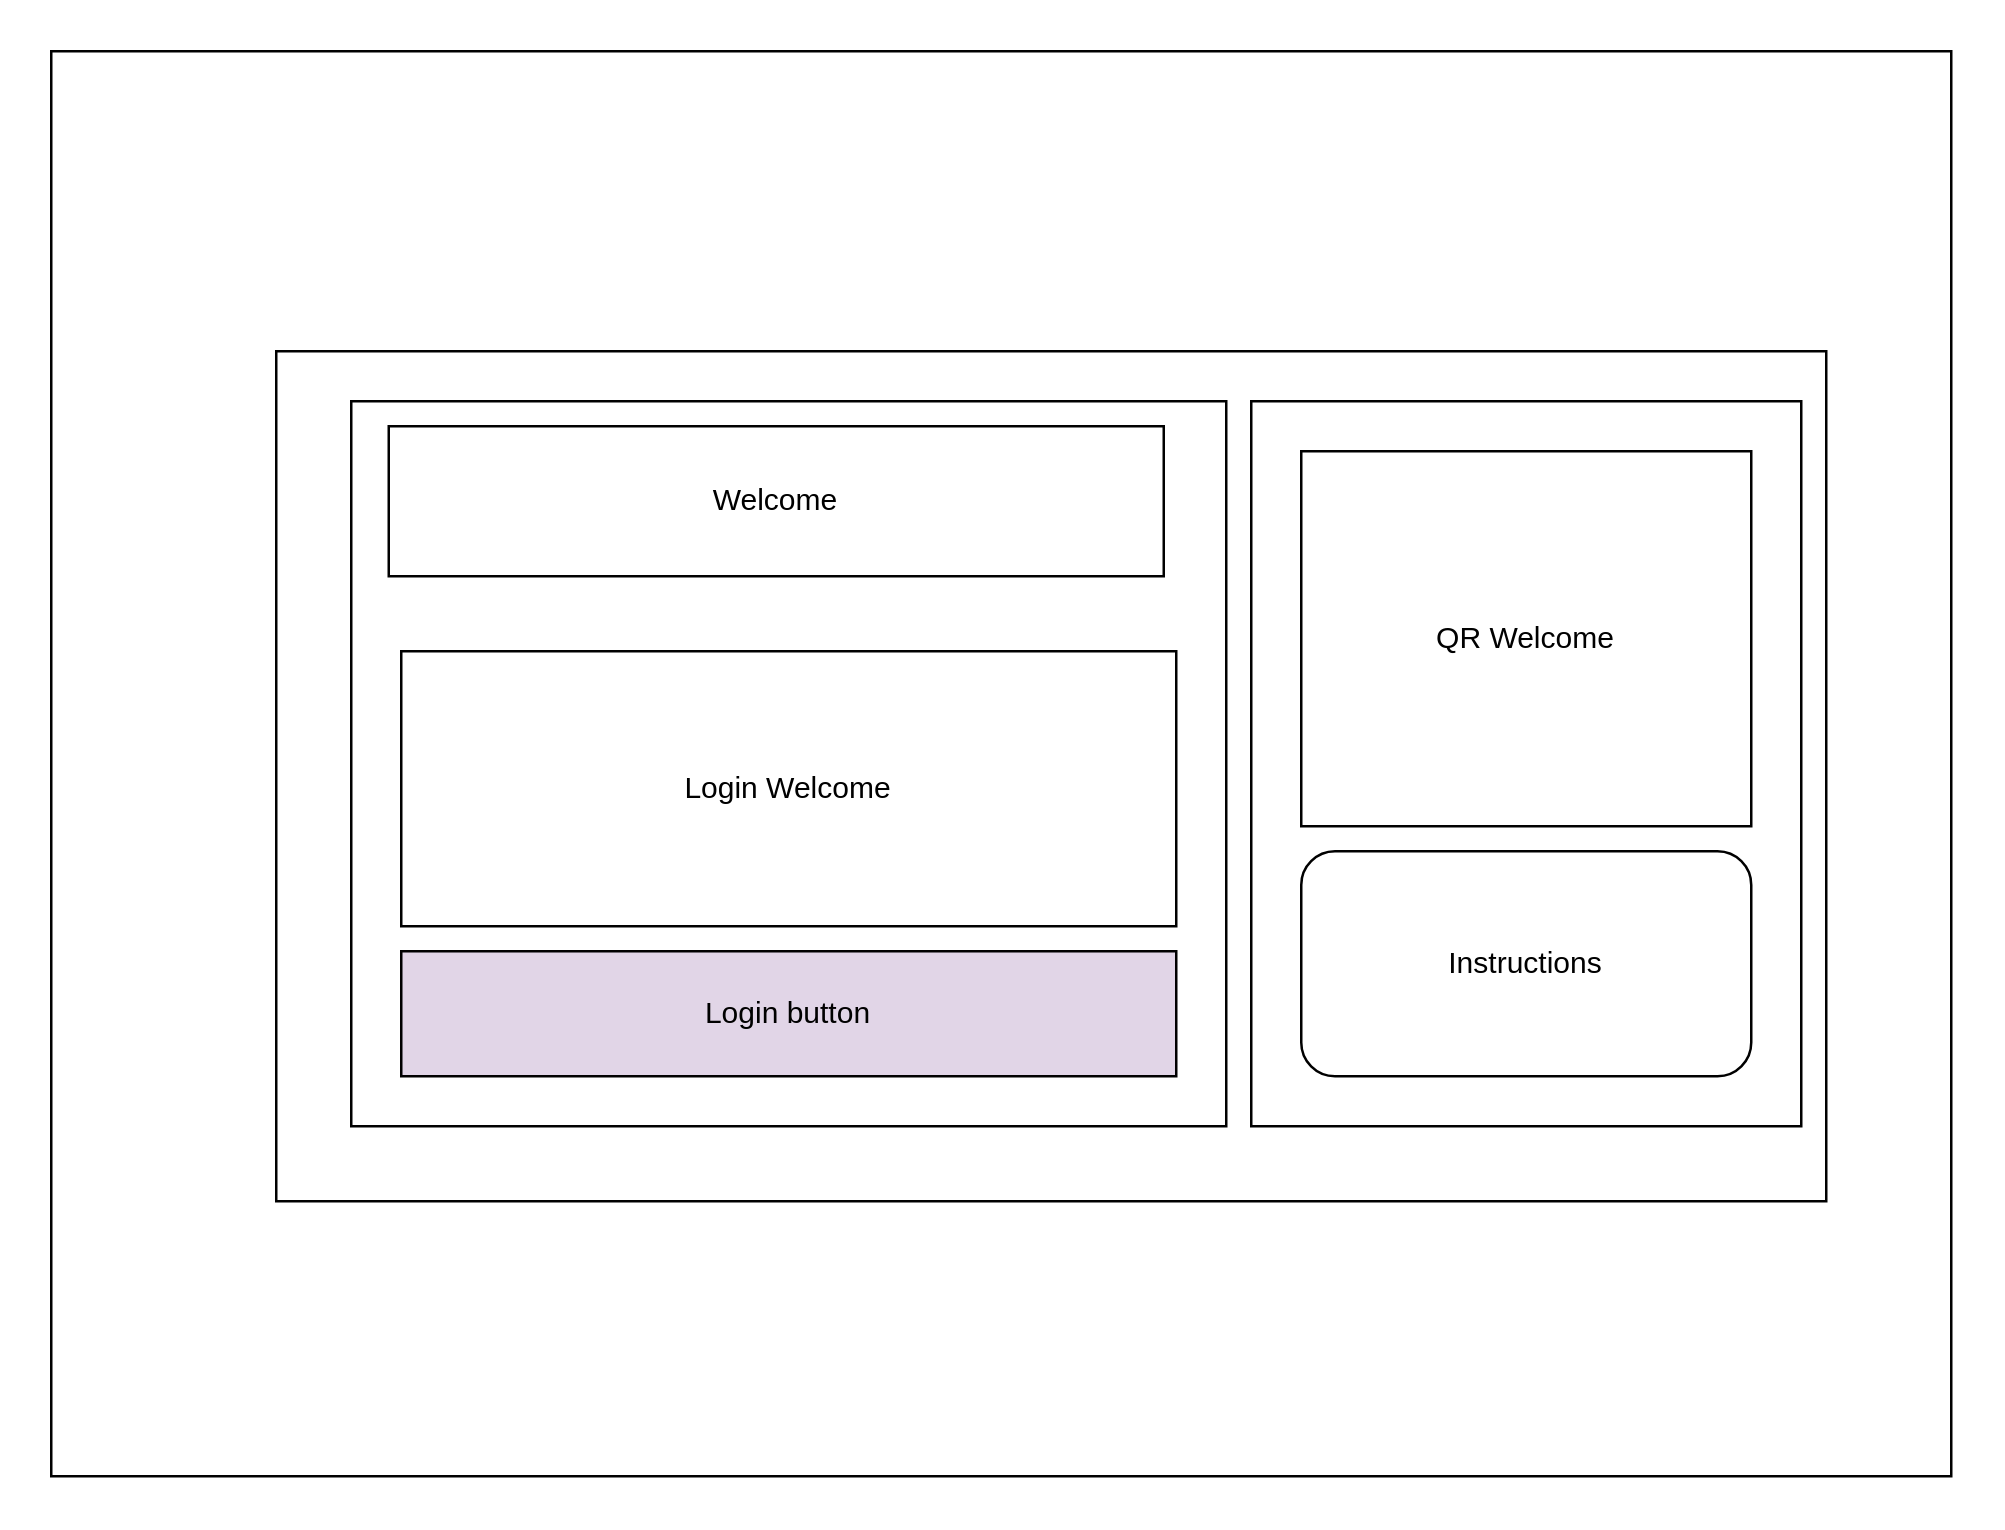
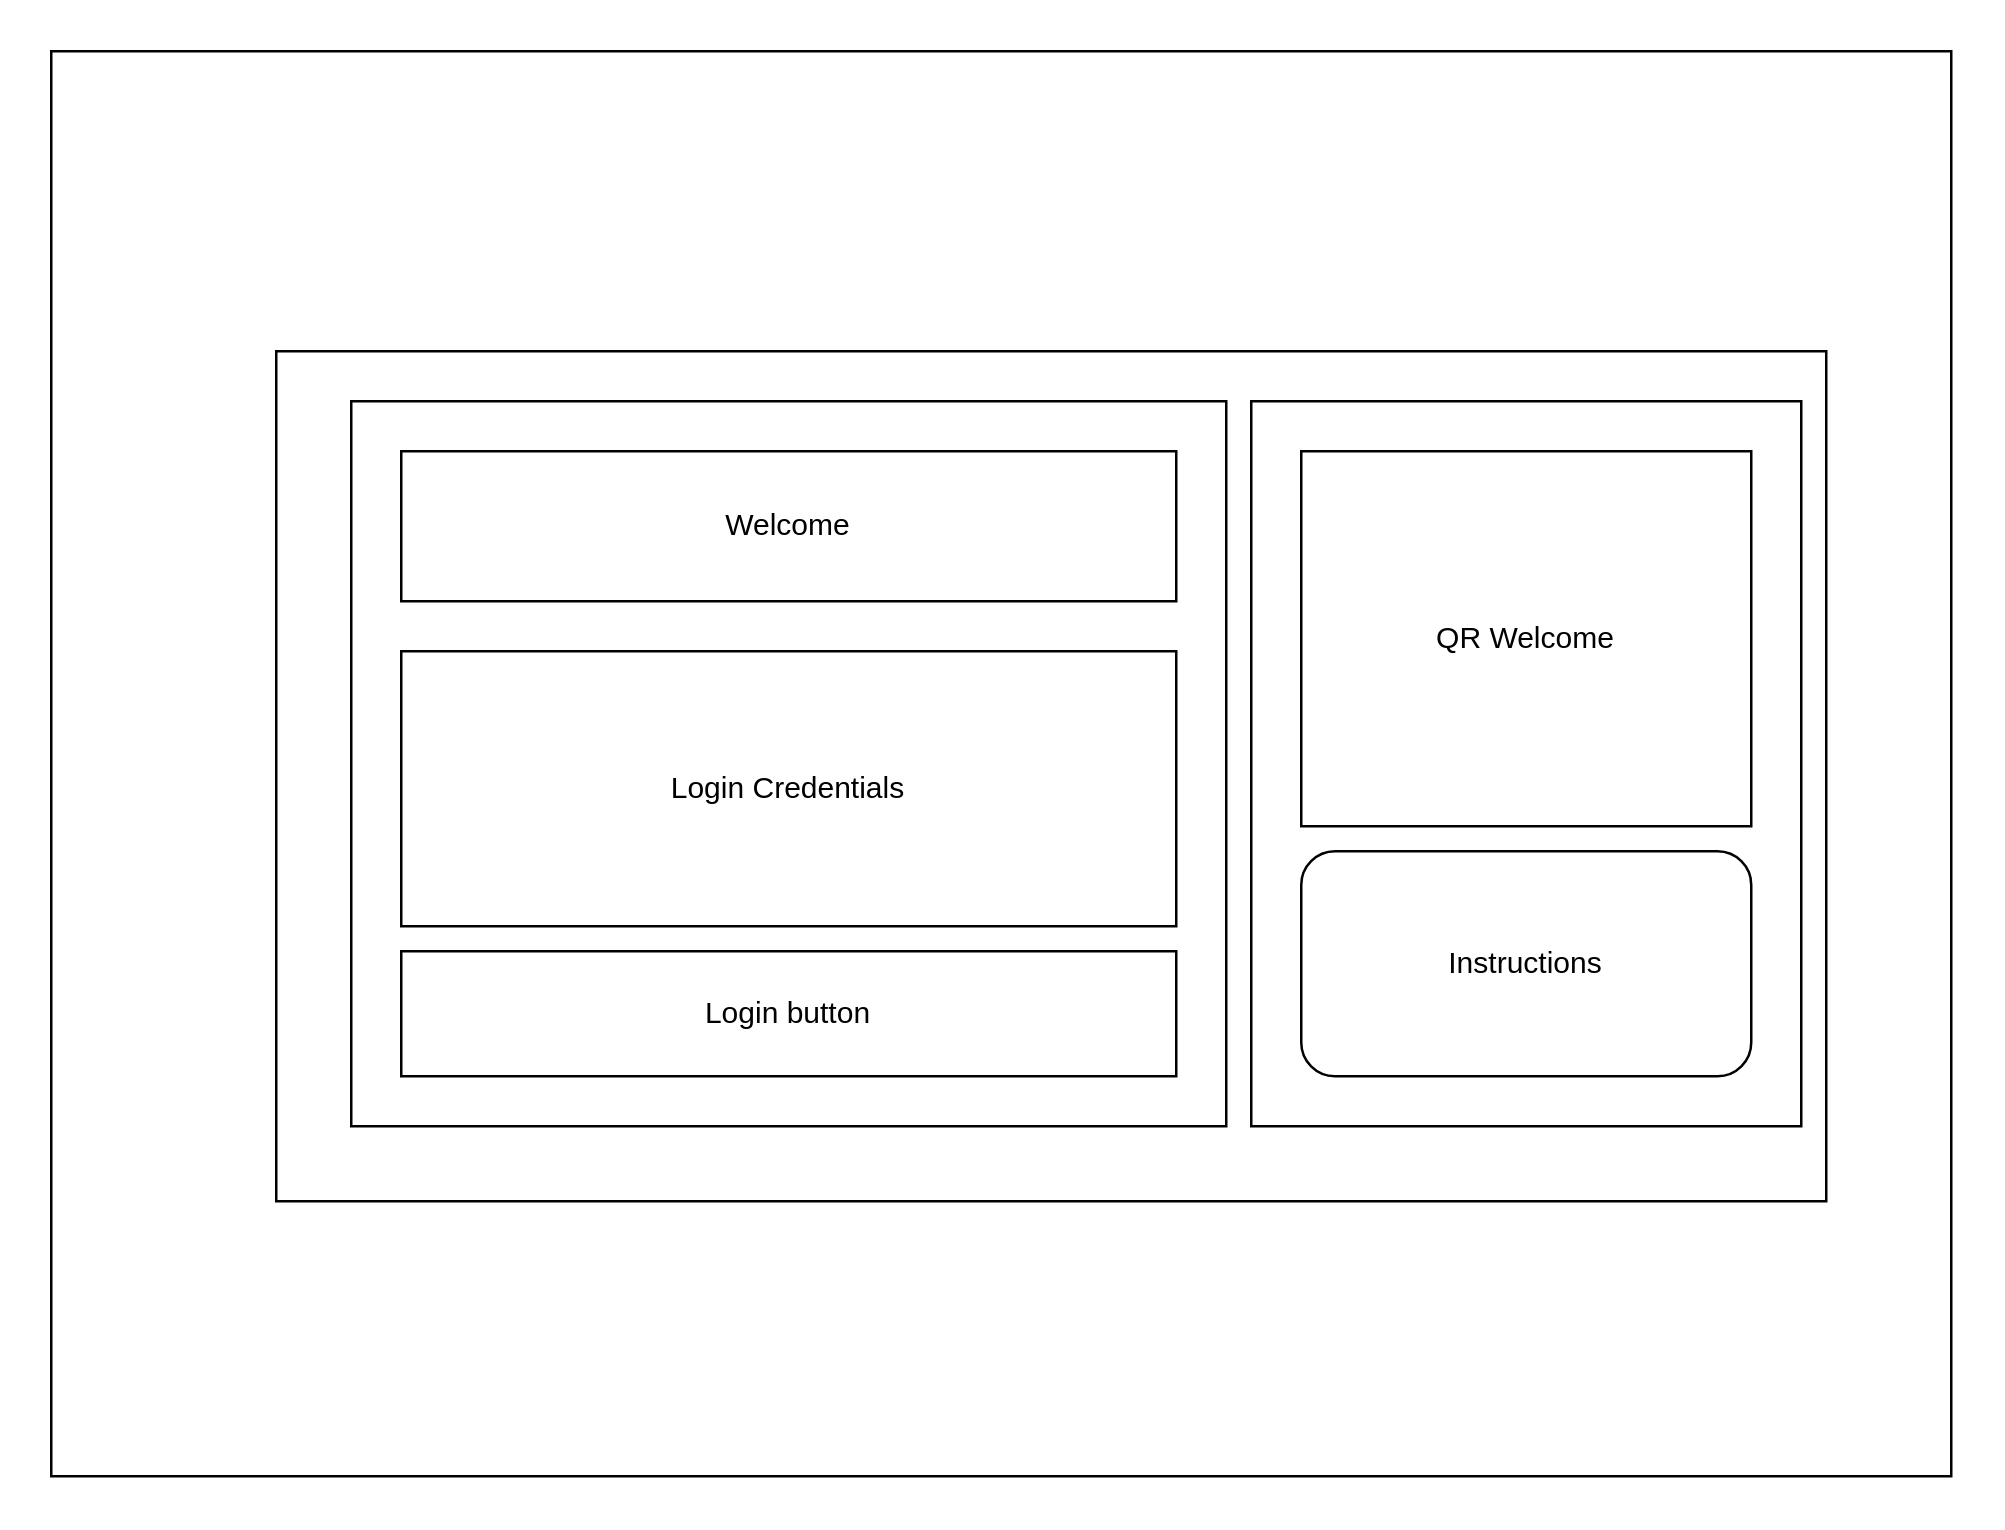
  <mxCell id="0" />
  <mxCell id="1" parent="0" />
  <mxCell id="2" value="" style="rounded=0;whiteSpace=wrap;html=1;" vertex="1" parent="1"><mxGeometry x="20" y="20" width="760" height="570" as="geometry" /></mxCell>
  <mxCell id="3" value="" style="rounded=0;whiteSpace=wrap;html=1;" vertex="1" parent="1"><mxGeometry x="110" y="140" width="620" height="340" as="geometry" /></mxCell>
  <mxCell id="4" value="" style="rounded=0;whiteSpace=wrap;html=1;" vertex="1" parent="1"><mxGeometry x="140" y="160" width="350" height="290" as="geometry" /></mxCell>
  <mxCell id="5" value="" style="rounded=0;whiteSpace=wrap;html=1;" vertex="1" parent="1"><mxGeometry x="500" y="160" width="220" height="290" as="geometry" /></mxCell>
- <mxCell id="6" value="Welcome" style="rounded=0;whiteSpace=wrap;html=1;" vertex="1" parent="1"><mxGeometry x="155" y="170" width="310" height="60" as="geometry" /></mxCell>
- <mxCell id="7" value="Login Welcome" style="rounded=0;whiteSpace=wrap;html=1;" vertex="1" parent="1"><mxGeometry x="160" y="260" width="310" height="110" as="geometry" /></mxCell>
+ <mxCell id="6" value="Welcome" style="rounded=0;whiteSpace=wrap;html=1;" vertex="1" parent="1"><mxGeometry x="160" y="180" width="310" height="60" as="geometry" /></mxCell>
+ <mxCell id="7" value="Login Credentials" style="rounded=0;whiteSpace=wrap;html=1;" vertex="1" parent="1"><mxGeometry x="160" y="260" width="310" height="110" as="geometry" /></mxCell>
  <mxCell id="8" value="QR Welcome" style="rounded=0;whiteSpace=wrap;html=1;" vertex="1" parent="1"><mxGeometry x="520" y="180" width="180" height="150" as="geometry" /></mxCell>
  <mxCell id="9" value="Instructions" style="whiteSpace=wrap;html=1;rounded=1;" vertex="1" parent="1"><mxGeometry x="520" y="340" width="180" height="90" as="geometry" /></mxCell>
- <mxCell id="10" value="Login button" style="rounded=0;whiteSpace=wrap;html=1;fillColor=#e1d5e7;" vertex="1" parent="1"><mxGeometry x="160" y="380" width="310" height="50" as="geometry" /></mxCell>
+ <mxCell id="10" value="Login button" style="rounded=0;whiteSpace=wrap;html=1;" vertex="1" parent="1"><mxGeometry x="160" y="380" width="310" height="50" as="geometry" /></mxCell>
